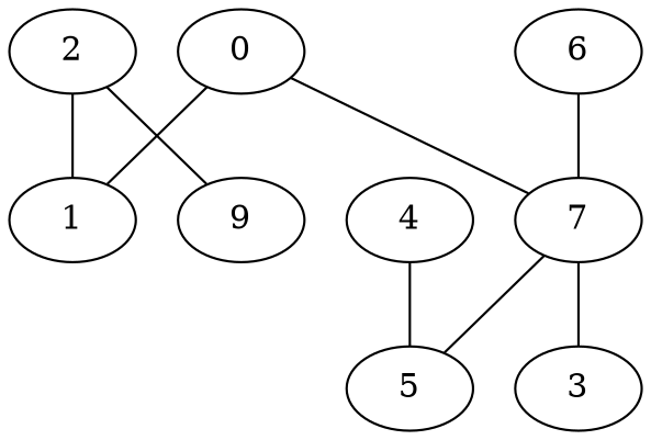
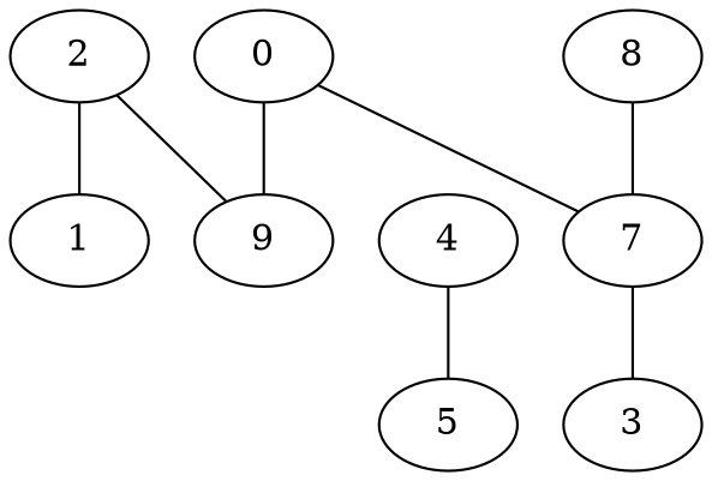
  graph {
    0
    1
    7
    2
    9
    4
    5
    3
-   8 [label=6]
-   0 -- 1
+   8
+   0 -- 9
    0 -- 7
-   7 -- 5
    7 -- 3
    2 -- 1
    2 -- 9
    4 -- 5
    8 -- 7
  }
